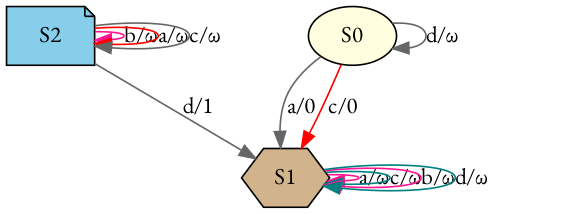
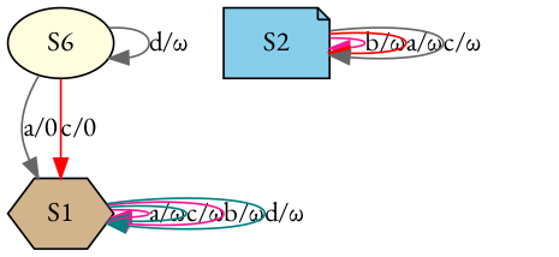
  digraph {
    fontname="EB Garamond"
    node [fontname="EB Garamond" style=filled]
    edge [color=gray40 fontname="EB Garamond"]
    S1 [fillcolor=tan shape=hexagon]
    S2 [fillcolor=skyblue shape=note]
-   S0 [fillcolor=lightyellow shape=ellipse]
+   S0 [fillcolor=lightyellow shape=ellipse label=S6]
    S1 -> S1 [color=deeppink label="a/ω"]
    S1 -> S1 [color=teal label="c/ω"]
    S1 -> S1 [color=deeppink label="b/ω"]
    S1 -> S1 [color=teal label="d/ω"]
-   S2 -> S1 [label="d/1"]
    S2 -> S2 [color=deeppink label="b/ω"]
    S2 -> S2 [color=red label="a/ω"]
    S2 -> S2 [label="c/ω"]
    S0 -> S1 [label="a/0"]
    S0 -> S1 [color=red label="c/0"]
    S0 -> S0 [label="d/ω"]
  }
